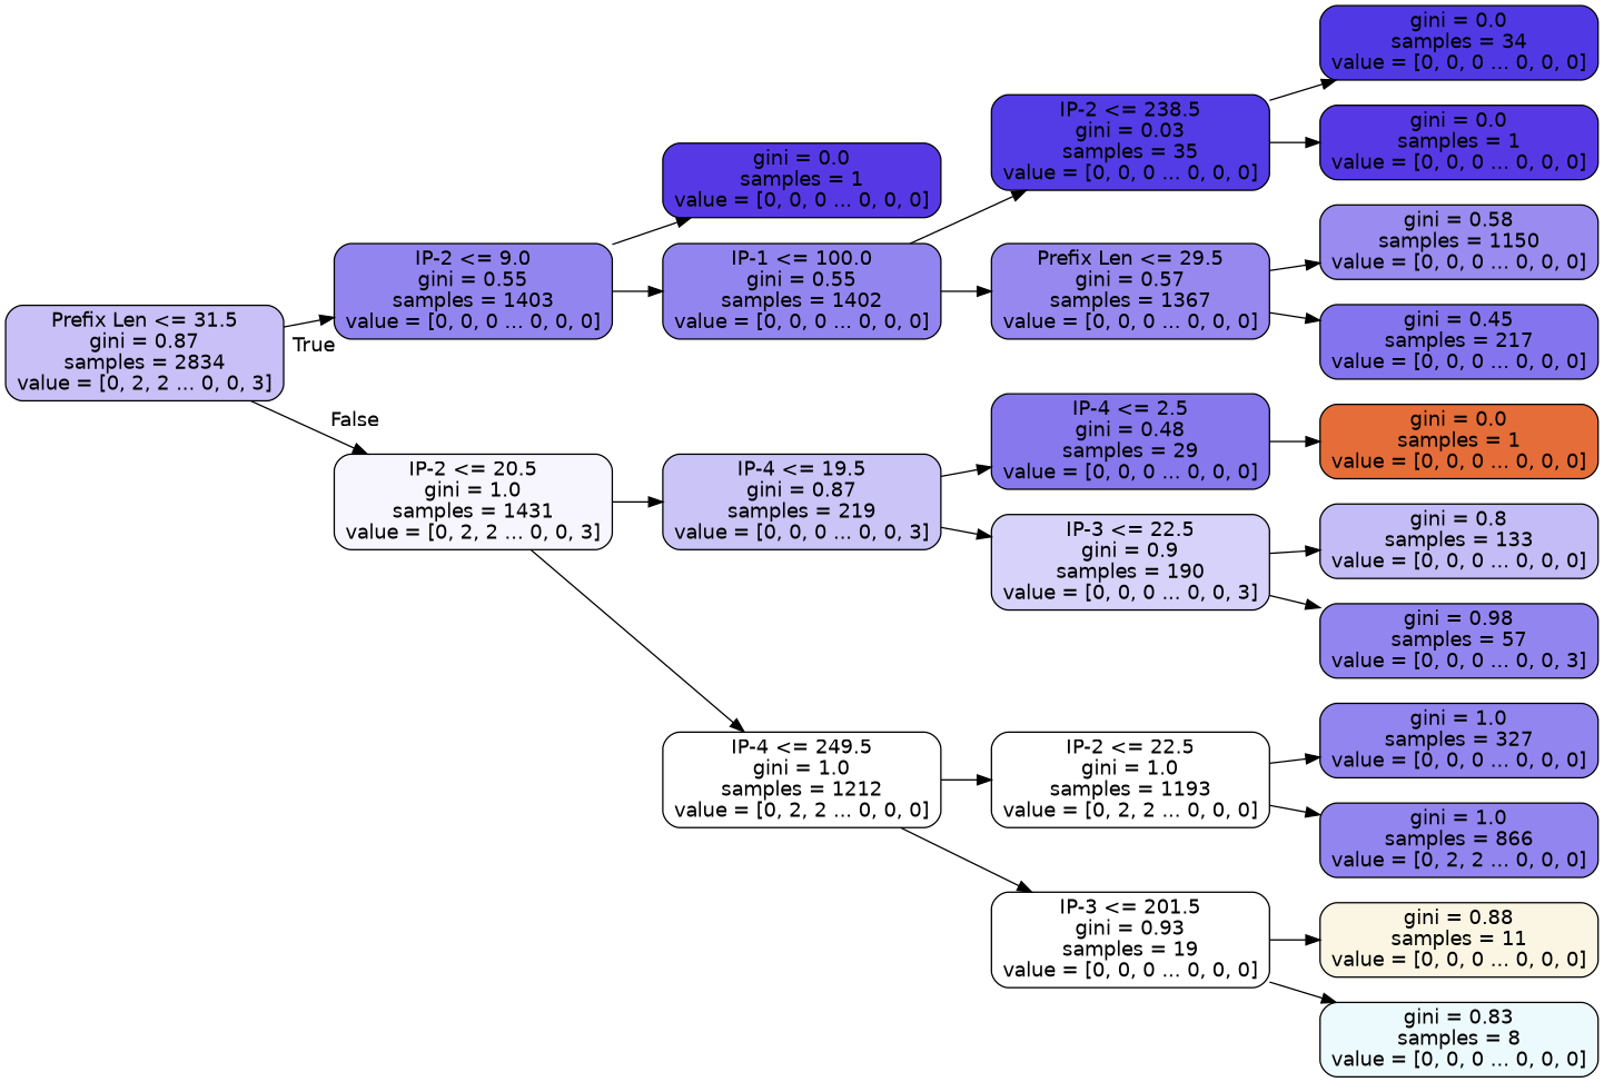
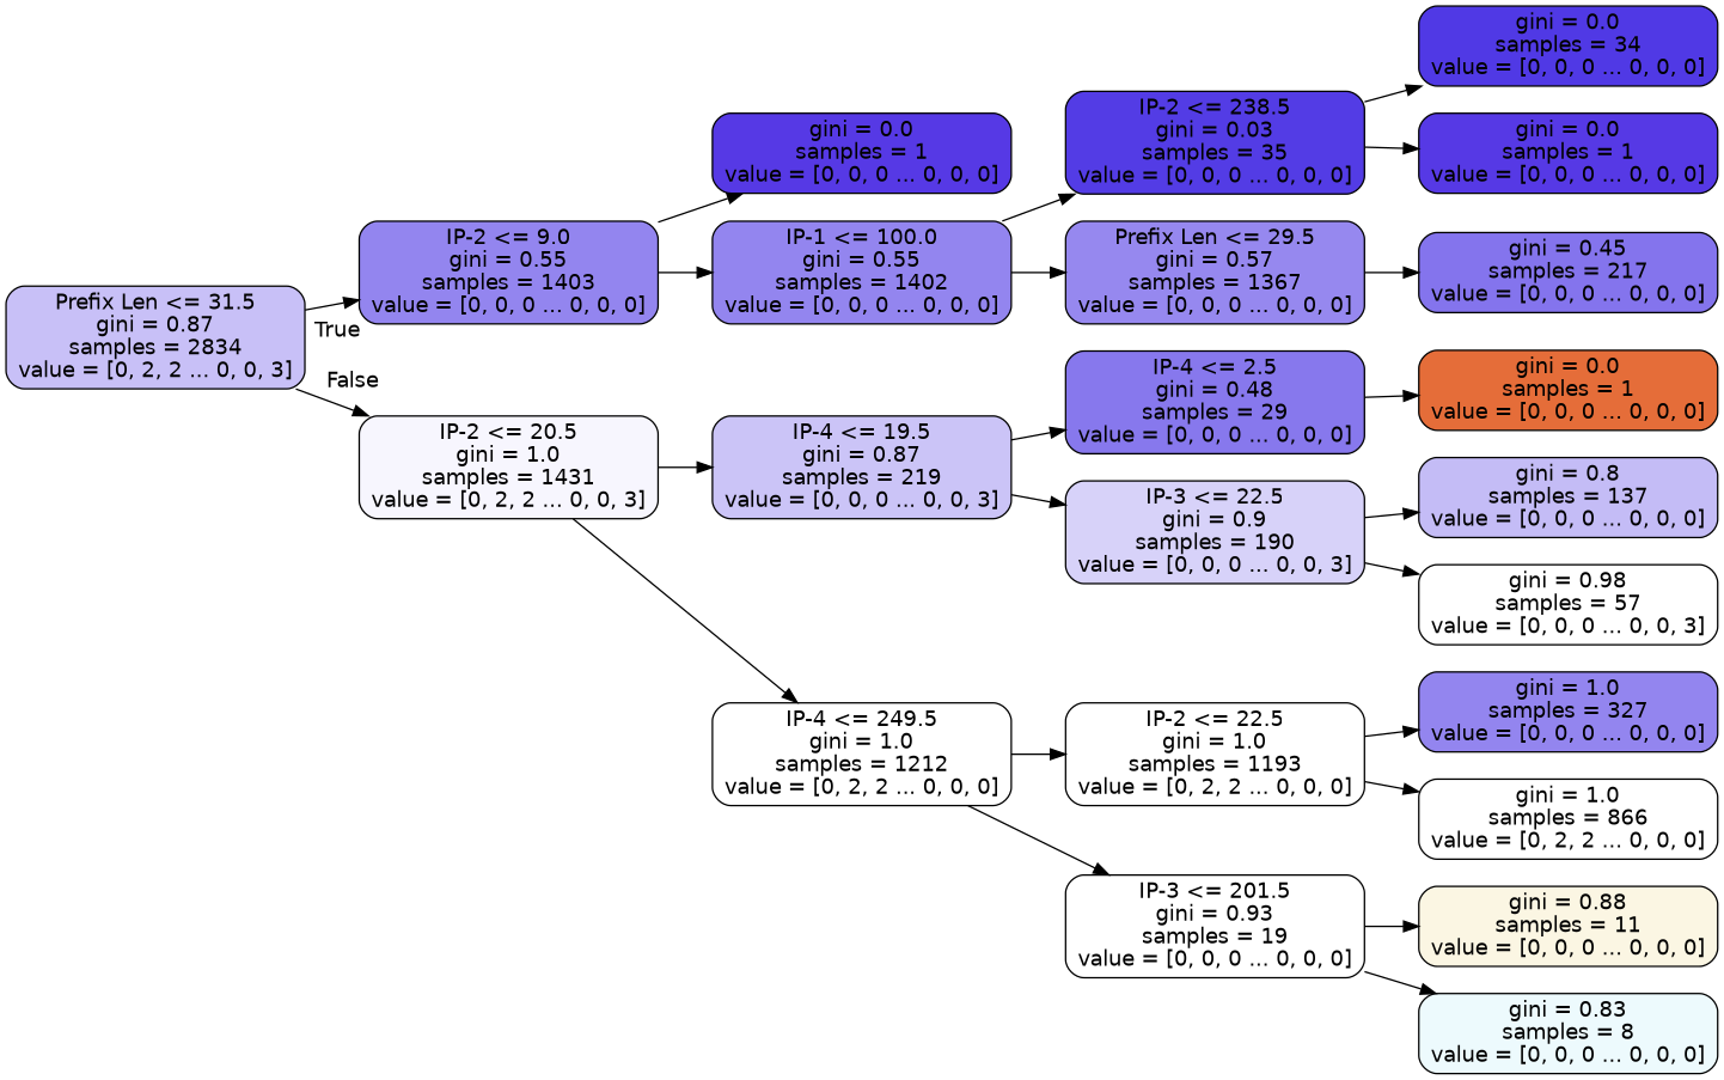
  digraph {
    rankdir=LR
    node [color=black fillcolor="#ffffff" fontname=helvetica shape=box style="filled, rounded"]
    edge [fontname=helvetica]
    n1 [fillcolor="#c8c0f7" label="Prefix Len <= 31.5\ngini = 0.87\nsamples = 2834\nvalue = [0, 2, 2 ... 0, 0, 3]"]
    n2 [fillcolor="#9385ef" label="IP-2 <= 9.0\ngini = 0.55\nsamples = 1403\nvalue = [0, 0, 0 ... 0, 0, 0]"]
    n3 [fillcolor="#f7f6fe" label="IP-2 <= 20.5\ngini = 1.0\nsamples = 1431\nvalue = [0, 2, 2 ... 0, 0, 3]"]
    n4 [fillcolor="#5639e5" label="gini = 0.0\nsamples = 1\nvalue = [0, 0, 0 ... 0, 0, 0]"]
    n5 [fillcolor="#9385ef" label="IP-1 <= 100.0\ngini = 0.55\nsamples = 1402\nvalue = [0, 0, 0 ... 0, 0, 0]"]
    n6 [fillcolor="#cbc4f7" label="IP-4 <= 19.5\ngini = 0.87\nsamples = 219\nvalue = [0, 0, 0 ... 0, 0, 3]"]
    n7 [label="IP-4 <= 249.5\ngini = 1.0\nsamples = 1212\nvalue = [0, 2, 2 ... 0, 0, 0]"]
    n8 [fillcolor="#533ce5" label="IP-2 <= 238.5\ngini = 0.03\nsamples = 35\nvalue = [0, 0, 0 ... 0, 0, 0]"]
    n9 [fillcolor="#9688ef" label="Prefix Len <= 29.5\ngini = 0.57\nsamples = 1367\nvalue = [0, 0, 0 ... 0, 0, 0]"]
    n10 [fillcolor="#5039e5" label="gini = 0.0\nsamples = 34\nvalue = [0, 0, 0 ... 0, 0, 0]"]
    n11 [fillcolor="#5639e5" label="gini = 0.0\nsamples = 1\nvalue = [0, 0, 0 ... 0, 0, 0]"]
-   n12 [fillcolor="#998bf0" label="gini = 0.58\nsamples = 1150\nvalue = [0, 0, 0 ... 0, 0, 0]"]
    n13 [fillcolor="#8474ed" label="gini = 0.45\nsamples = 217\nvalue = [0, 0, 0 ... 0, 0, 0]"]
    n14 [fillcolor="#8778ed" label="IP-4 <= 2.5\ngini = 0.48\nsamples = 29\nvalue = [0, 0, 0 ... 0, 0, 0]"]
    n15 [fillcolor="#d7d2f9" label="IP-3 <= 22.5\ngini = 0.9\nsamples = 190\nvalue = [0, 0, 0 ... 0, 0, 3]"]
    n16 [label="IP-2 <= 22.5\ngini = 1.0\nsamples = 1193\nvalue = [0, 2, 2 ... 0, 0, 0]"]
    n17 [label="IP-3 <= 201.5\ngini = 0.93\nsamples = 19\nvalue = [0, 0, 0 ... 0, 0, 0]"]
    n18 [fillcolor="#e56d39" label="gini = 0.0\nsamples = 1\nvalue = [0, 0, 0 ... 0, 0, 0]"]
-   n19 [fillcolor="#c4bcf6" label="gini = 0.8\nsamples = 133\nvalue = [0, 0, 0 ... 0, 0, 0]"]
-   n20 [fillcolor="#9385ef" label="gini = 0.98\nsamples = 57\nvalue = [0, 0, 0 ... 0, 0, 3]"]
+   n19 [fillcolor="#c4bcf6" label="gini = 0.8\nsamples = 137\nvalue = [0, 0, 0 ... 0, 0, 0]"]
+   n20 [label="gini = 0.98\nsamples = 57\nvalue = [0, 0, 0 ... 0, 0, 3]"]
    n21 [fillcolor="#9385ef" label="gini = 1.0\nsamples = 327\nvalue = [0, 0, 0 ... 0, 0, 0]"]
-   n22 [fillcolor="#9385ef" label="gini = 1.0\nsamples = 866\nvalue = [0, 2, 2 ... 0, 0, 0]"]
+   n22 [label="gini = 1.0\nsamples = 866\nvalue = [0, 2, 2 ... 0, 0, 0]"]
    n23 [fillcolor="#fbf6e3" label="gini = 0.88\nsamples = 11\nvalue = [0, 0, 0 ... 0, 0, 0]"]
    n24 [fillcolor="#edfafd" label="gini = 0.83\nsamples = 8\nvalue = [0, 0, 0 ... 0, 0, 0]"]
    n1 -> n2 [headlabel=True labelangle=45 labeldistance=2.5]
    n1 -> n3 [headlabel=False labelangle=-45 labeldistance=2.5]
    n2 -> n4
    n2 -> n5
    n3 -> n6
    n3 -> n7
    n5 -> n8
    n5 -> n9
    n6 -> n14
    n6 -> n15
    n7 -> n16
    n7 -> n17
    n8 -> n10
    n8 -> n11
-   n9 -> n12
    n9 -> n13
    n14 -> n18
    n15 -> n19
    n15 -> n20
    n16 -> n21
    n16 -> n22
    n17 -> n23
    n17 -> n24
  }
